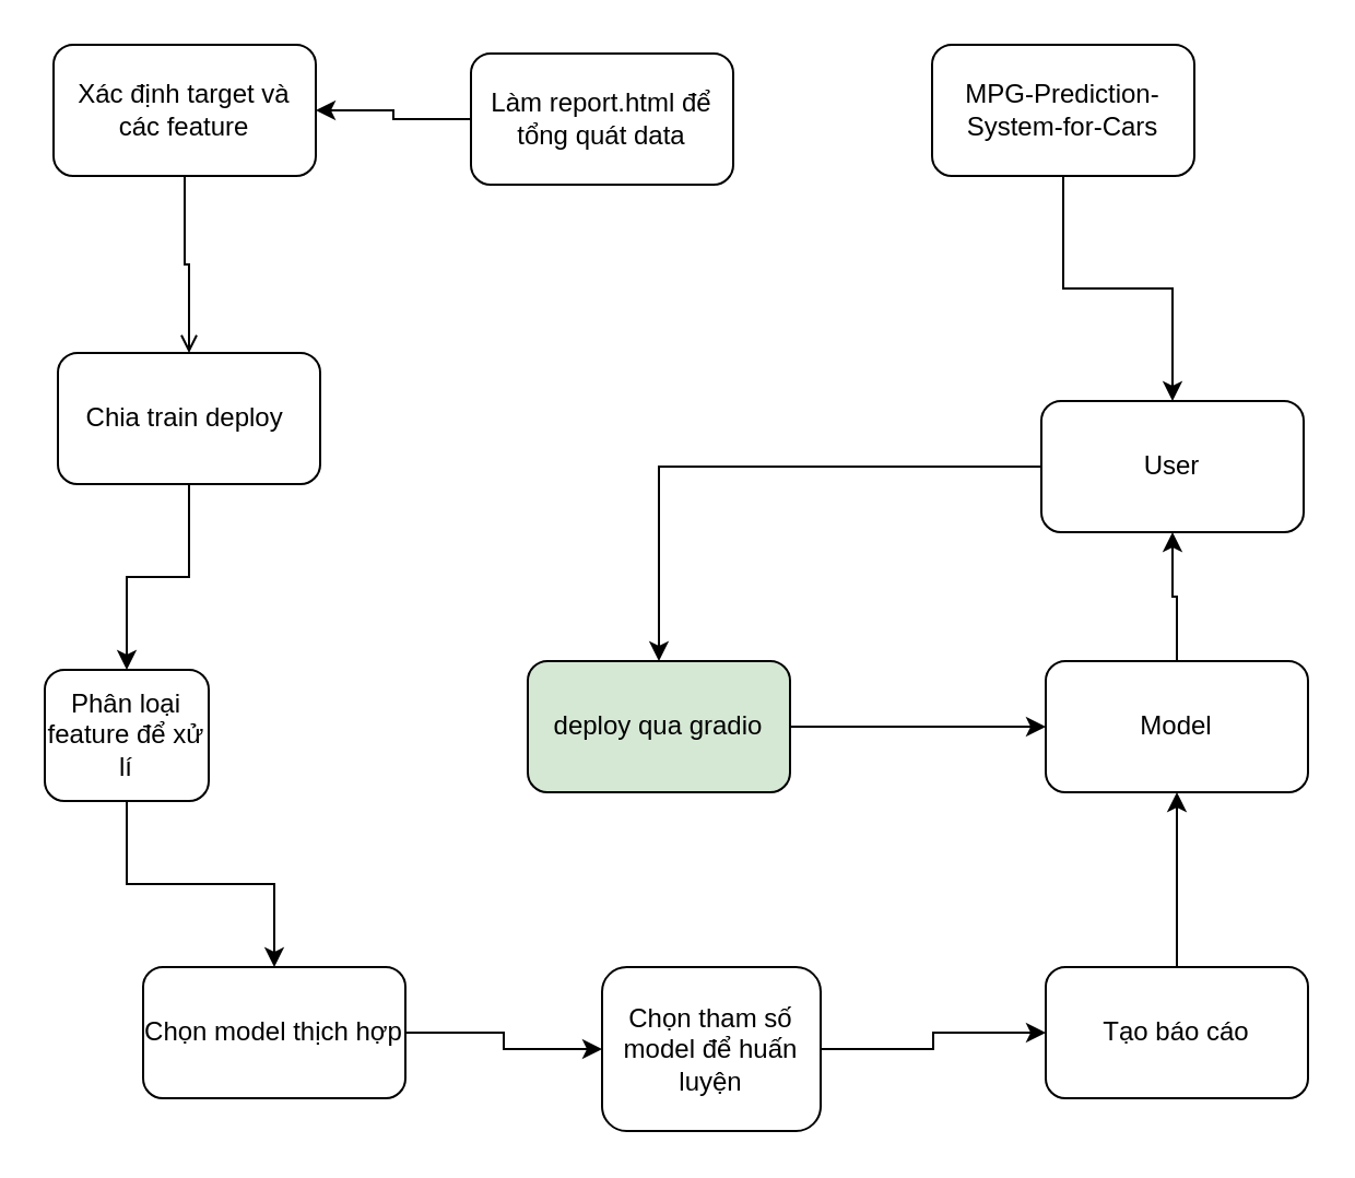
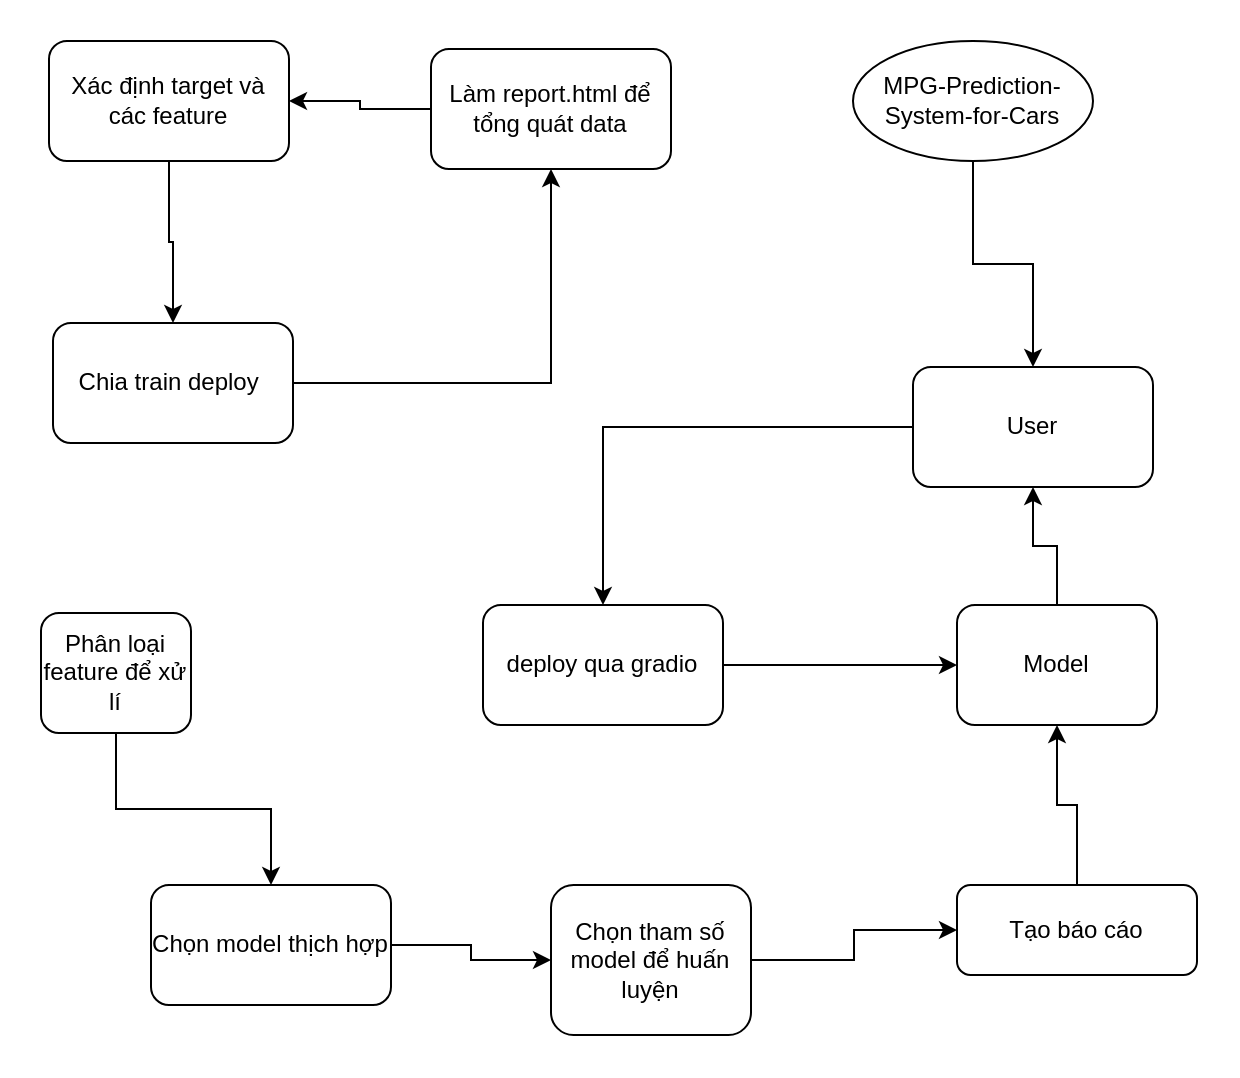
  <mxCell id="0" />
  <mxCell id="1" parent="0" />
  <mxCell id="2" value="" style="edgeStyle=orthogonalEdgeStyle;rounded=0;orthogonalLoop=1;jettySize=auto;html=1;" edge="1" parent="1" source="3" target="21"><mxGeometry relative="1" as="geometry" /></mxCell>
- <mxCell id="3" value="MPG-Prediction-System-for-Cars" style="rounded=1;whiteSpace=wrap;html=1;" vertex="1" parent="1"><mxGeometry x="426" y="20" width="120" height="60" as="geometry" /></mxCell>
- <mxCell id="4" value="" style="edgeStyle=orthogonalEdgeStyle;rounded=0;orthogonalLoop=1;jettySize=auto;html=1;endArrow=open;" edge="1" parent="1" source="5" target="9"><mxGeometry relative="1" as="geometry" /></mxCell>
+ <mxCell id="3" value="MPG-Prediction-System-for-Cars" style="ellipse;whiteSpace=wrap;html=1;" vertex="1" parent="1"><mxGeometry x="426" y="20" width="120" height="60" as="geometry" /></mxCell>
+ <mxCell id="4" value="" style="edgeStyle=orthogonalEdgeStyle;rounded=0;orthogonalLoop=1;jettySize=auto;html=1;" edge="1" parent="1" source="5" target="9"><mxGeometry relative="1" as="geometry" /></mxCell>
  <mxCell id="5" value="Xác định target và các feature" style="whiteSpace=wrap;html=1;rounded=1;" vertex="1" parent="1"><mxGeometry x="24" y="20" width="120" height="60" as="geometry" /></mxCell>
  <mxCell id="6" value="" style="edgeStyle=orthogonalEdgeStyle;rounded=0;orthogonalLoop=1;jettySize=auto;html=1;" edge="1" parent="1" source="7" target="5"><mxGeometry relative="1" as="geometry" /></mxCell>
  <mxCell id="7" value="Làm report.html để tổng quát data" style="whiteSpace=wrap;html=1;rounded=1;" vertex="1" parent="1"><mxGeometry x="215" y="24" width="120" height="60" as="geometry" /></mxCell>
- <mxCell id="8" value="" style="edgeStyle=orthogonalEdgeStyle;rounded=0;orthogonalLoop=1;jettySize=auto;html=1;" edge="1" parent="1" source="9" target="11"><mxGeometry relative="1" as="geometry" /></mxCell>
+ <mxCell id="8" value="" style="edgeStyle=orthogonalEdgeStyle;rounded=0;orthogonalLoop=1;jettySize=auto;html=1;" edge="1" parent="1" source="9" target="7"><mxGeometry relative="1" as="geometry" /></mxCell>
  <mxCell id="9" value="Chia train deploy&amp;nbsp;" style="whiteSpace=wrap;html=1;rounded=1;" vertex="1" parent="1"><mxGeometry x="26" y="161" width="120" height="60" as="geometry" /></mxCell>
  <mxCell id="10" value="" style="edgeStyle=orthogonalEdgeStyle;rounded=0;orthogonalLoop=1;jettySize=auto;html=1;" edge="1" parent="1" source="11" target="13"><mxGeometry relative="1" as="geometry" /></mxCell>
  <mxCell id="11" value="Phân loại feature để xử lí" style="whiteSpace=wrap;html=1;rounded=1;" vertex="1" parent="1"><mxGeometry x="20" y="306" width="75" height="60" as="geometry" /></mxCell>
  <mxCell id="12" value="" style="edgeStyle=orthogonalEdgeStyle;rounded=0;orthogonalLoop=1;jettySize=auto;html=1;" edge="1" parent="1" source="13" target="15"><mxGeometry relative="1" as="geometry" /></mxCell>
- <mxCell id="13" value="Chọn model thịch hợp" style="whiteSpace=wrap;html=1;rounded=1;" vertex="1" parent="1"><mxGeometry x="65" y="442" width="120" height="60" as="geometry" /></mxCell>
+ <mxCell id="13" value="Chọn model thịch hợp" style="whiteSpace=wrap;html=1;rounded=1;" vertex="1" parent="1"><mxGeometry x="75" y="442" width="120" height="60" as="geometry" /></mxCell>
  <mxCell id="14" value="" style="edgeStyle=orthogonalEdgeStyle;rounded=0;orthogonalLoop=1;jettySize=auto;html=1;" edge="1" parent="1" source="15" target="17"><mxGeometry relative="1" as="geometry" /></mxCell>
  <mxCell id="15" value="Chọn tham số model để huấn luyện" style="whiteSpace=wrap;html=1;rounded=1;" vertex="1" parent="1"><mxGeometry x="275" y="442" width="100" height="75" as="geometry" /></mxCell>
  <mxCell id="16" value="" style="edgeStyle=orthogonalEdgeStyle;rounded=0;orthogonalLoop=1;jettySize=auto;html=1;" edge="1" parent="1" source="17" target="23"><mxGeometry relative="1" as="geometry" /></mxCell>
- <mxCell id="17" value="Tạo báo cáo" style="whiteSpace=wrap;html=1;rounded=1;" vertex="1" parent="1"><mxGeometry x="478" y="442" width="120" height="60" as="geometry" /></mxCell>
+ <mxCell id="17" value="Tạo báo cáo" style="whiteSpace=wrap;html=1;rounded=1;" vertex="1" parent="1"><mxGeometry x="478" y="442" width="120" height="45" as="geometry" /></mxCell>
  <mxCell id="18" value="" style="edgeStyle=orthogonalEdgeStyle;rounded=0;orthogonalLoop=1;jettySize=auto;html=1;" edge="1" parent="1" source="19" target="23"><mxGeometry relative="1" as="geometry" /></mxCell>
- <mxCell id="19" value="deploy qua gradio" style="whiteSpace=wrap;html=1;rounded=1;fillColor=#d5e8d4;" vertex="1" parent="1"><mxGeometry x="241" y="302" width="120" height="60" as="geometry" /></mxCell>
+ <mxCell id="19" value="deploy qua gradio" style="whiteSpace=wrap;html=1;rounded=1;" vertex="1" parent="1"><mxGeometry x="241" y="302" width="120" height="60" as="geometry" /></mxCell>
  <mxCell id="20" value="" style="edgeStyle=orthogonalEdgeStyle;rounded=0;orthogonalLoop=1;jettySize=auto;html=1;" edge="1" parent="1" source="21" target="19"><mxGeometry relative="1" as="geometry" /></mxCell>
- <mxCell id="21" value="User" style="rounded=1;whiteSpace=wrap;html=1;" vertex="1" parent="1"><mxGeometry x="476" y="183" width="120" height="60" as="geometry" /></mxCell>
+ <mxCell id="21" value="User" style="rounded=1;whiteSpace=wrap;html=1;" vertex="1" parent="1"><mxGeometry x="456" y="183" width="120" height="60" as="geometry" /></mxCell>
  <mxCell id="22" value="" style="edgeStyle=orthogonalEdgeStyle;rounded=0;orthogonalLoop=1;jettySize=auto;html=1;" edge="1" parent="1" source="23" target="21"><mxGeometry relative="1" as="geometry" /></mxCell>
- <mxCell id="23" value="Model" style="whiteSpace=wrap;html=1;rounded=1;" vertex="1" parent="1"><mxGeometry x="478" y="302" width="120" height="60" as="geometry" /></mxCell>
+ <mxCell id="23" value="Model" style="whiteSpace=wrap;html=1;rounded=1;" vertex="1" parent="1"><mxGeometry x="478" y="302" width="100" height="60" as="geometry" /></mxCell>
